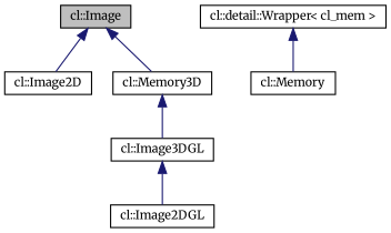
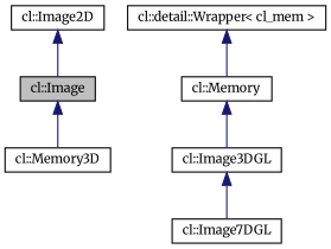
  digraph {
    fontname=Merriweather
    node [color=black fillcolor=white fontname=Merriweather fontsize=10 shape=record style=filled]
    edge [color=midnightblue dir=back fontname=Merriweather fontsize=10 labelfontname="FreeSans.ttf" labelfontsize=10 style=solid]
    n1 [fillcolor=grey75 fontcolor=black height=0.2 label="cl::Image" width=0.4]
    n2 [height=0.2 label="cl::Image2D" width=0.4]
    n3 [height=0.2 label="cl::Memory3D" width=0.4]
    n4 [height=0.2 label="cl::Image3DGL" width=0.4]
    n5 [height=0.2 label="cl::Memory" width=0.4]
    n6 [height=0.2 label="cl::detail::Wrapper\< cl_mem \>" width=0.4]
-   n7 [height=0.2 label="cl::Image2DGL" width=0.4]
-   n1 -> n2
+   n7 [height=0.2 label="cl::Image7DGL" width=0.4]
+   n2 -> n1
    n1 -> n3
-   n3 -> n4
+   n5 -> n4
    n4 -> n7
    n6 -> n5
  }
